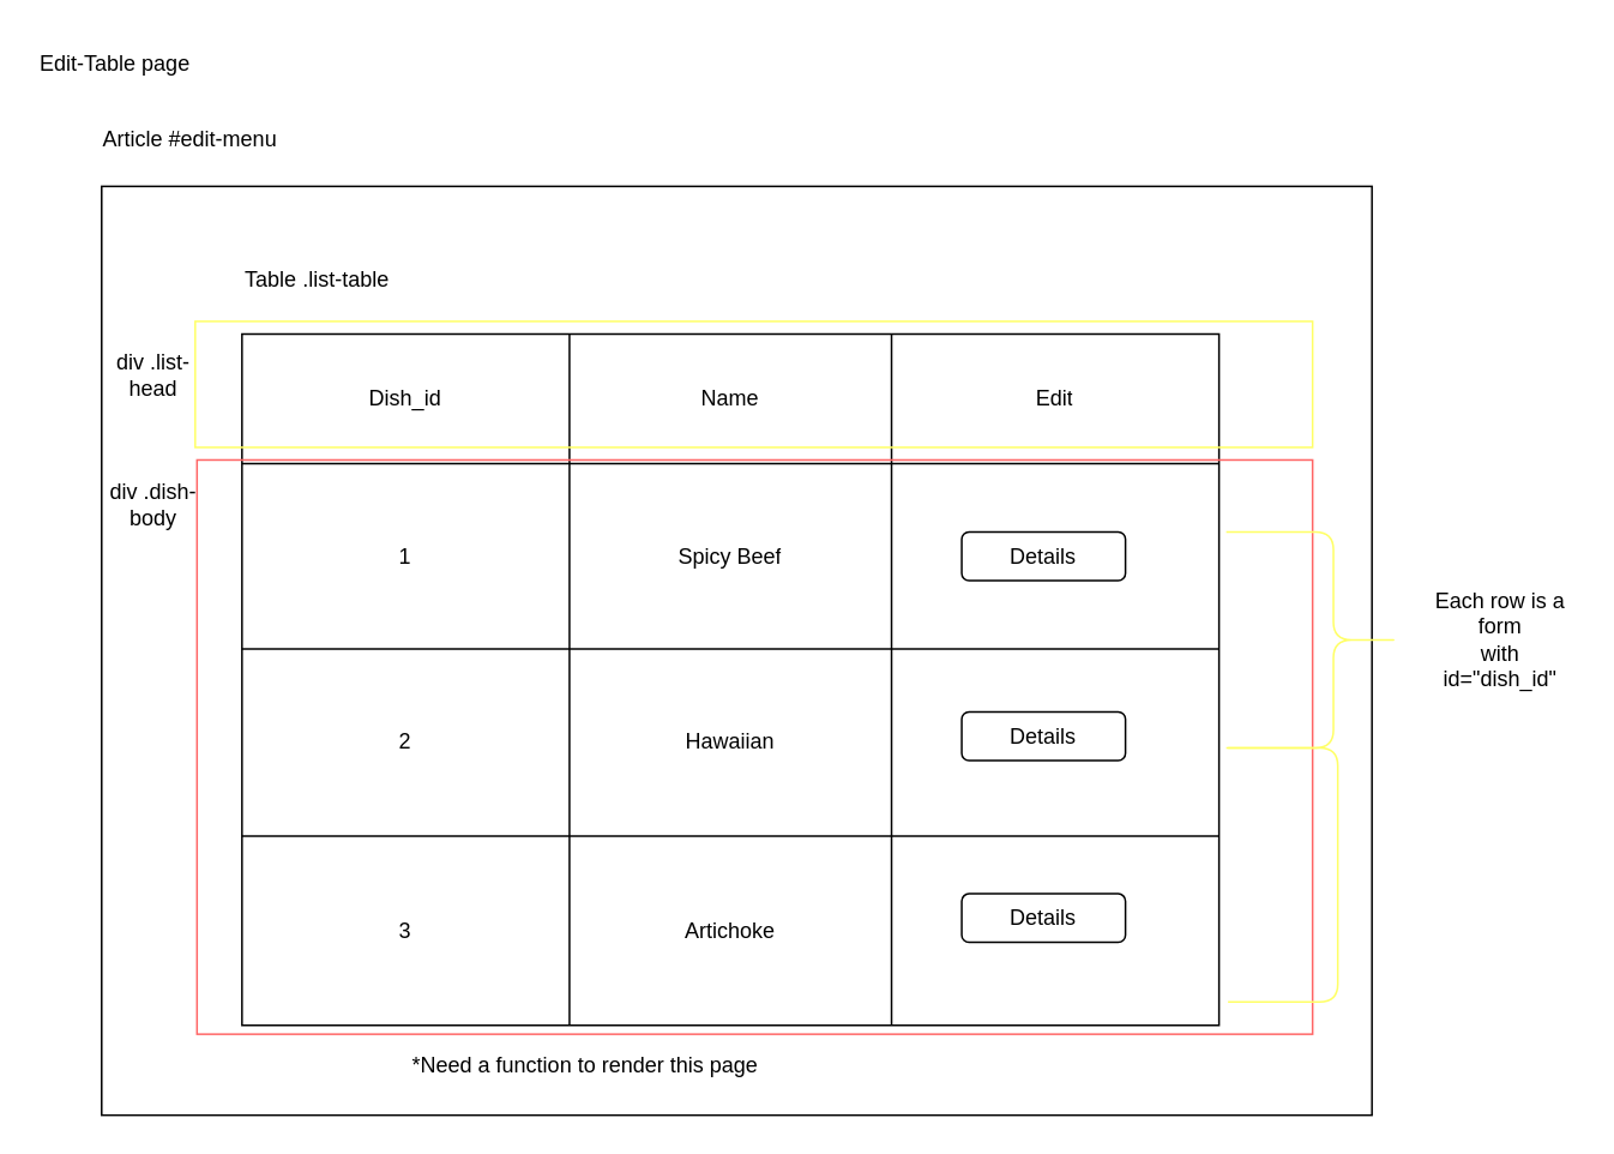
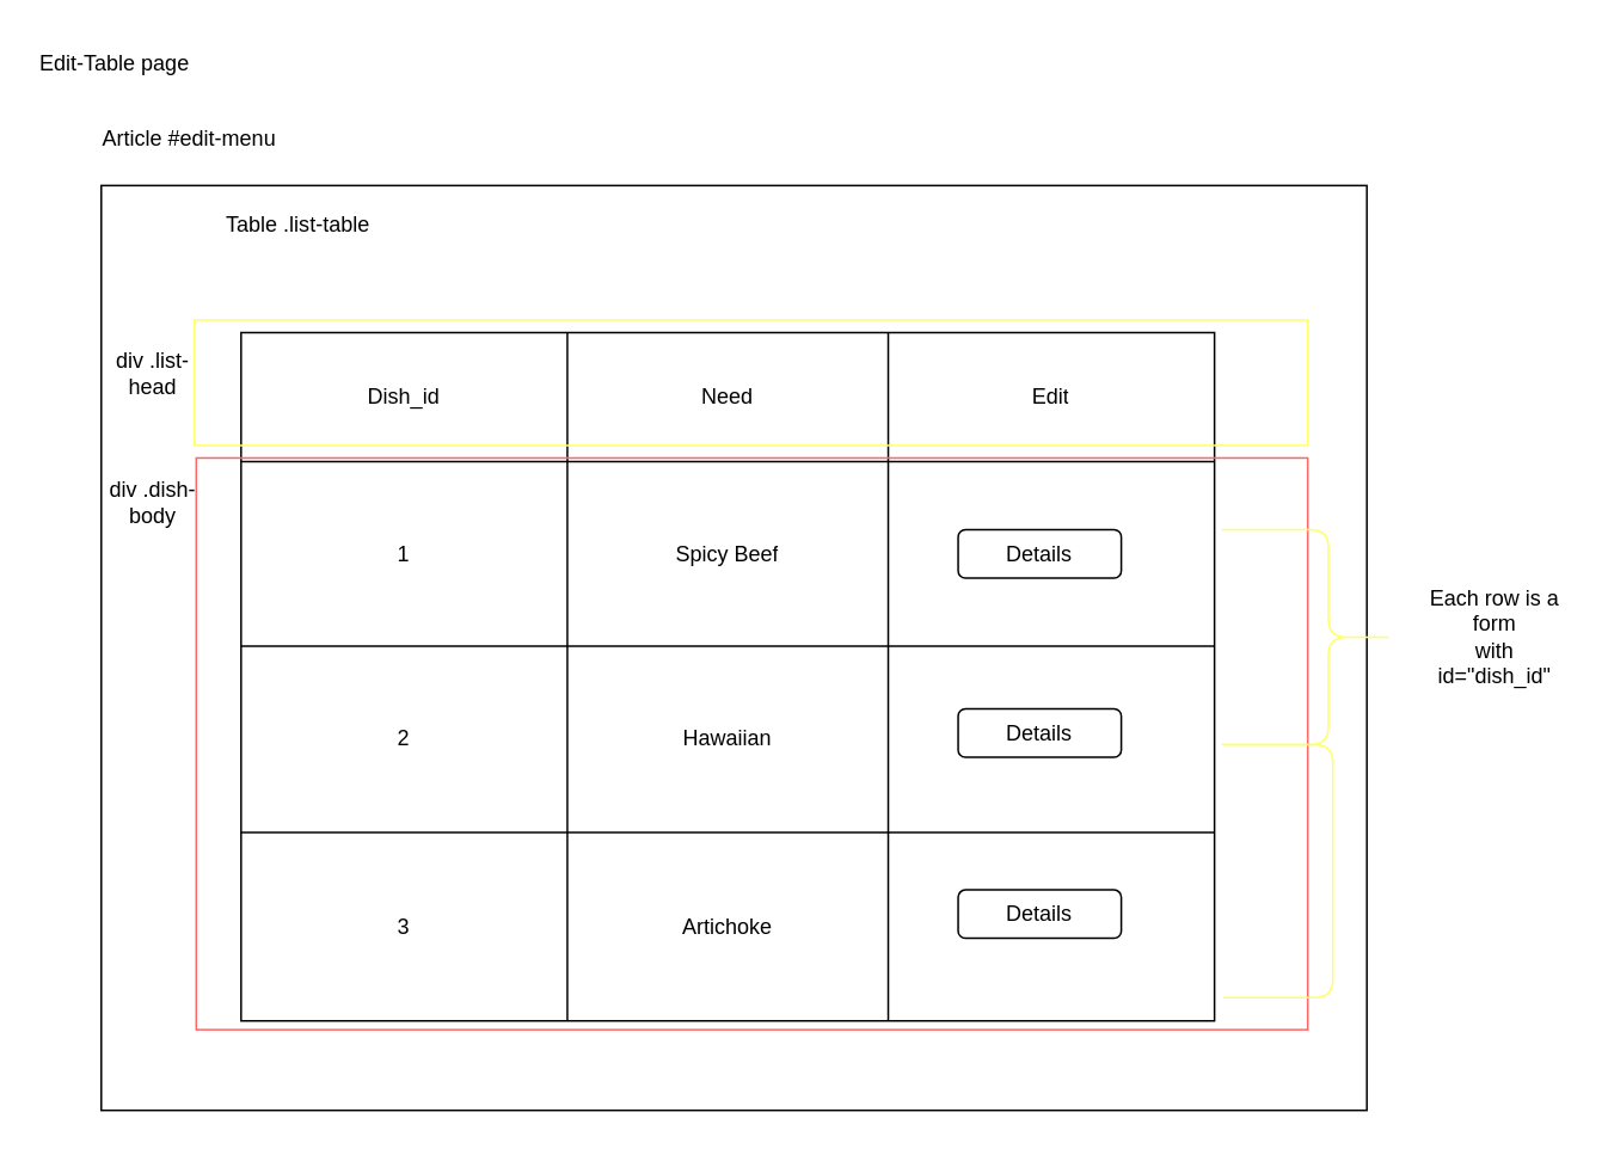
  <mxCell id="0" />
  <mxCell id="1" parent="0" />
  <mxCell id="2" value="" style="rounded=0;whiteSpace=wrap;html=1;" parent="1" vertex="1"><mxGeometry x="56" y="103" width="706" height="516" as="geometry" /></mxCell>
  <mxCell id="3" value="Article #edit-menu" style="text;html=1;strokeColor=none;fillColor=none;align=left;verticalAlign=middle;whiteSpace=wrap;rounded=0;" parent="1" vertex="1"><mxGeometry x="55" y="62" width="186" height="30" as="geometry" /></mxCell>
  <mxCell id="4" value="" style="shape=table;html=1;whiteSpace=wrap;startSize=0;container=1;collapsible=0;childLayout=tableLayout;" parent="1" vertex="1"><mxGeometry x="134" y="185" width="543" height="384" as="geometry" /></mxCell>
  <mxCell id="5" value="" style="shape=partialRectangle;html=1;whiteSpace=wrap;collapsible=0;dropTarget=0;pointerEvents=0;fillColor=none;top=0;left=0;bottom=0;right=0;points=[[0,0.5],[1,0.5]];portConstraint=eastwest;" parent="4" vertex="1"><mxGeometry width="543" height="72" as="geometry" /></mxCell>
  <mxCell id="6" value="Dish_id" style="shape=partialRectangle;html=1;whiteSpace=wrap;connectable=0;fillColor=none;top=0;left=0;bottom=0;right=0;overflow=hidden;pointerEvents=1;" parent="5" vertex="1"><mxGeometry width="182" height="72" as="geometry"><mxRectangle width="182" height="72" as="alternateBounds" /></mxGeometry></mxCell>
- <mxCell id="7" value="Name" style="shape=partialRectangle;html=1;whiteSpace=wrap;connectable=0;fillColor=none;top=0;left=0;bottom=0;right=0;overflow=hidden;pointerEvents=1;" parent="5" vertex="1"><mxGeometry x="182" width="179" height="72" as="geometry"><mxRectangle width="179" height="72" as="alternateBounds" /></mxGeometry></mxCell>
+ <mxCell id="7" value="Need" style="shape=partialRectangle;html=1;whiteSpace=wrap;connectable=0;fillColor=none;top=0;left=0;bottom=0;right=0;overflow=hidden;pointerEvents=1;" parent="5" vertex="1"><mxGeometry x="182" width="179" height="72" as="geometry"><mxRectangle width="179" height="72" as="alternateBounds" /></mxGeometry></mxCell>
  <mxCell id="8" value="Edit" style="shape=partialRectangle;html=1;whiteSpace=wrap;connectable=0;fillColor=none;top=0;left=0;bottom=0;right=0;overflow=hidden;pointerEvents=1;" parent="5" vertex="1"><mxGeometry x="361" width="182" height="72" as="geometry"><mxRectangle width="182" height="72" as="alternateBounds" /></mxGeometry></mxCell>
  <mxCell id="9" value="" style="shape=partialRectangle;html=1;whiteSpace=wrap;collapsible=0;dropTarget=0;pointerEvents=0;fillColor=none;top=0;left=0;bottom=0;right=0;points=[[0,0.5],[1,0.5]];portConstraint=eastwest;" parent="4" vertex="1"><mxGeometry y="72" width="543" height="103" as="geometry" /></mxCell>
  <mxCell id="10" value="1" style="shape=partialRectangle;html=1;whiteSpace=wrap;connectable=0;fillColor=none;top=0;left=0;bottom=0;right=0;overflow=hidden;pointerEvents=1;" parent="9" vertex="1"><mxGeometry width="182" height="103" as="geometry"><mxRectangle width="182" height="103" as="alternateBounds" /></mxGeometry></mxCell>
  <mxCell id="11" value="Spicy Beef" style="shape=partialRectangle;html=1;whiteSpace=wrap;connectable=0;fillColor=none;top=0;left=0;bottom=0;right=0;overflow=hidden;pointerEvents=1;" parent="9" vertex="1"><mxGeometry x="182" width="179" height="103" as="geometry"><mxRectangle width="179" height="103" as="alternateBounds" /></mxGeometry></mxCell>
  <mxCell id="12" style="shape=partialRectangle;html=1;whiteSpace=wrap;connectable=0;fillColor=none;top=0;left=0;bottom=0;right=0;overflow=hidden;pointerEvents=1;" parent="9" vertex="1"><mxGeometry x="361" width="182" height="103" as="geometry"><mxRectangle width="182" height="103" as="alternateBounds" /></mxGeometry></mxCell>
  <mxCell id="13" value="" style="shape=partialRectangle;html=1;whiteSpace=wrap;collapsible=0;dropTarget=0;pointerEvents=0;fillColor=none;top=0;left=0;bottom=0;right=0;points=[[0,0.5],[1,0.5]];portConstraint=eastwest;" parent="4" vertex="1"><mxGeometry y="175" width="543" height="104" as="geometry" /></mxCell>
  <mxCell id="14" value="2" style="shape=partialRectangle;html=1;whiteSpace=wrap;connectable=0;fillColor=none;top=0;left=0;bottom=0;right=0;overflow=hidden;pointerEvents=1;" parent="13" vertex="1"><mxGeometry width="182" height="104" as="geometry"><mxRectangle width="182" height="104" as="alternateBounds" /></mxGeometry></mxCell>
  <mxCell id="15" value="Hawaiian" style="shape=partialRectangle;html=1;whiteSpace=wrap;connectable=0;fillColor=none;top=0;left=0;bottom=0;right=0;overflow=hidden;pointerEvents=1;" parent="13" vertex="1"><mxGeometry x="182" width="179" height="104" as="geometry"><mxRectangle width="179" height="104" as="alternateBounds" /></mxGeometry></mxCell>
  <mxCell id="16" style="shape=partialRectangle;html=1;whiteSpace=wrap;connectable=0;fillColor=none;top=0;left=0;bottom=0;right=0;overflow=hidden;pointerEvents=1;" parent="13" vertex="1"><mxGeometry x="361" width="182" height="104" as="geometry"><mxRectangle width="182" height="104" as="alternateBounds" /></mxGeometry></mxCell>
  <mxCell id="17" style="shape=partialRectangle;html=1;whiteSpace=wrap;collapsible=0;dropTarget=0;pointerEvents=0;fillColor=none;top=0;left=0;bottom=0;right=0;points=[[0,0.5],[1,0.5]];portConstraint=eastwest;" parent="4" vertex="1"><mxGeometry y="279" width="543" height="105" as="geometry" /></mxCell>
  <mxCell id="18" value="3" style="shape=partialRectangle;html=1;whiteSpace=wrap;connectable=0;fillColor=none;top=0;left=0;bottom=0;right=0;overflow=hidden;pointerEvents=1;" parent="17" vertex="1"><mxGeometry width="182" height="105" as="geometry"><mxRectangle width="182" height="105" as="alternateBounds" /></mxGeometry></mxCell>
  <mxCell id="19" value="Artichoke" style="shape=partialRectangle;html=1;whiteSpace=wrap;connectable=0;fillColor=none;top=0;left=0;bottom=0;right=0;overflow=hidden;pointerEvents=1;" parent="17" vertex="1"><mxGeometry x="182" width="179" height="105" as="geometry"><mxRectangle width="179" height="105" as="alternateBounds" /></mxGeometry></mxCell>
  <mxCell id="20" style="shape=partialRectangle;html=1;whiteSpace=wrap;connectable=0;fillColor=none;top=0;left=0;bottom=0;right=0;overflow=hidden;pointerEvents=1;" parent="17" vertex="1"><mxGeometry x="361" width="182" height="105" as="geometry"><mxRectangle width="182" height="105" as="alternateBounds" /></mxGeometry></mxCell>
- <mxCell id="21" value="Table .list-table" style="text;html=1;strokeColor=none;fillColor=none;align=left;verticalAlign=middle;whiteSpace=wrap;rounded=0;" parent="1" vertex="1"><mxGeometry x="134" y="140" width="141" height="30" as="geometry" /></mxCell>
+ <mxCell id="21" value="Table .list-table" style="text;html=1;strokeColor=none;fillColor=none;align=left;verticalAlign=middle;whiteSpace=wrap;rounded=0;" parent="1" vertex="1"><mxGeometry x="124" y="110" width="141" height="30" as="geometry" /></mxCell>
  <mxCell id="22" value="Details" style="rounded=1;whiteSpace=wrap;html=1;" parent="1" vertex="1"><mxGeometry x="534" y="295" width="91" height="27" as="geometry" /></mxCell>
  <mxCell id="23" value="Details" style="rounded=1;whiteSpace=wrap;html=1;" parent="1" vertex="1"><mxGeometry x="534" y="395" width="91" height="27" as="geometry" /></mxCell>
  <mxCell id="24" value="Details" style="rounded=1;whiteSpace=wrap;html=1;" parent="1" vertex="1"><mxGeometry x="534" y="496" width="91" height="27" as="geometry" /></mxCell>
- <mxCell id="25" value="*Need a function to render this page" style="text;html=1;strokeColor=none;fillColor=none;align=center;verticalAlign=middle;whiteSpace=wrap;rounded=0;" parent="1" vertex="1"><mxGeometry x="134" y="577" width="382" height="30" as="geometry" /></mxCell>
  <mxCell id="26" value="" style="rounded=0;whiteSpace=wrap;html=1;fillColor=none;fontColor=#ffffff;strokeColor=#FF6666;" parent="1" vertex="1"><mxGeometry x="109" y="255" width="620" height="319" as="geometry" /></mxCell>
  <mxCell id="27" value="div .dish-body" style="text;html=1;strokeColor=none;fillColor=none;align=center;verticalAlign=middle;whiteSpace=wrap;rounded=0;" parent="1" vertex="1"><mxGeometry x="55" y="265" width="60" height="30" as="geometry" /></mxCell>
  <mxCell id="28" value="" style="rounded=0;whiteSpace=wrap;html=1;strokeColor=#FFFF66;fillColor=none;" parent="1" vertex="1"><mxGeometry x="108" y="178" width="621" height="70" as="geometry" /></mxCell>
  <mxCell id="29" value="div .list-head" style="text;html=1;strokeColor=none;fillColor=none;align=center;verticalAlign=middle;whiteSpace=wrap;rounded=0;" parent="1" vertex="1"><mxGeometry x="55" y="193" width="60" height="30" as="geometry" /></mxCell>
  <mxCell id="30" value="" style="shape=curlyBracket;whiteSpace=wrap;html=1;rounded=1;flipH=1;strokeColor=#FFFF66;fillColor=none;size=0.392;" parent="1" vertex="1"><mxGeometry x="681" y="295" width="98" height="120" as="geometry" /></mxCell>
  <mxCell id="31" value="" style="shape=curlyBracket;whiteSpace=wrap;html=1;rounded=1;flipH=1;strokeColor=#FFFF66;fillColor=none;size=0;" parent="1" vertex="1"><mxGeometry x="682" y="415" width="61" height="141" as="geometry" /></mxCell>
  <mxCell id="32" value="Each row is a form&lt;br&gt;with id=&quot;dish_id&quot;" style="text;html=1;strokeColor=none;fillColor=none;align=center;verticalAlign=middle;whiteSpace=wrap;rounded=0;" parent="1" vertex="1"><mxGeometry x="792" y="308" width="83" height="94" as="geometry" /></mxCell>
  <mxCell id="33" value="Edit-Table page" style="text;html=1;strokeColor=none;fillColor=none;align=left;verticalAlign=middle;whiteSpace=wrap;rounded=0;" vertex="1" parent="1"><mxGeometry x="20" y="20" width="216" height="30" as="geometry" /></mxCell>
